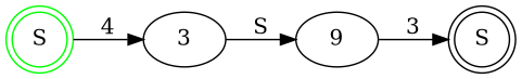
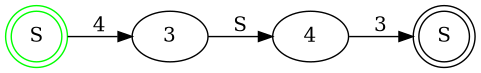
  digraph {
    rankdir=LR
    n1 [color=green label=S shape=doublecircle]
    3
    n3 [label=S shape=doublecircle]
-   4 [label=9]
+   4
    n1 -> 3 [label=4]
    3 -> 4 [label=S]
    4 -> n3 [label=3]
  }
